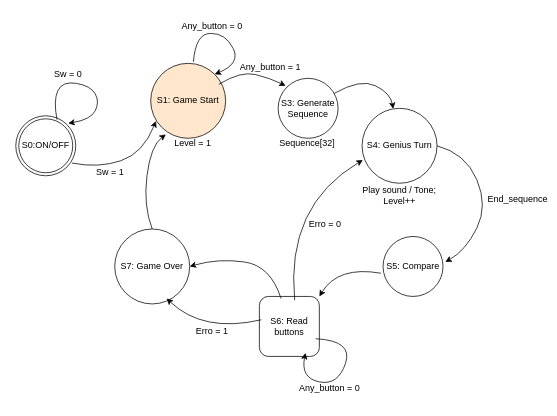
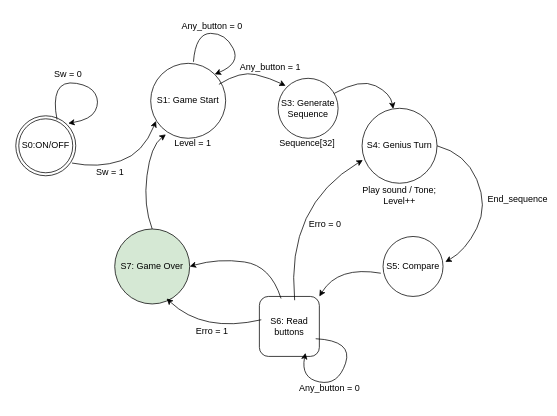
  <mxCell id="0" />
  <mxCell id="1" parent="0" />
  <mxCell id="2" value="S0:ON/OFF" style="ellipse;shape=doubleEllipse;whiteSpace=wrap;html=1;aspect=fixed;" parent="1" vertex="1"><mxGeometry x="20" y="154" width="80" height="80" as="geometry" /></mxCell>
- <mxCell id="3" value="S1: Game Start" style="ellipse;whiteSpace=wrap;html=1;aspect=fixed;fillColor=#ffe6cc;" parent="1" vertex="1"><mxGeometry x="200" y="84" width="100" height="100" as="geometry" /></mxCell>
+ <mxCell id="3" value="S1: Game Start" style="ellipse;whiteSpace=wrap;html=1;aspect=fixed;" parent="1" vertex="1"><mxGeometry x="200" y="84" width="100" height="100" as="geometry" /></mxCell>
  <mxCell id="4" value="S3: Generate Sequence" style="ellipse;whiteSpace=wrap;html=1;aspect=fixed;" parent="1" vertex="1"><mxGeometry x="370" y="104" width="80" height="80" as="geometry" /></mxCell>
  <mxCell id="5" value="S4: Genius Turn" style="ellipse;whiteSpace=wrap;html=1;aspect=fixed;" parent="1" vertex="1"><mxGeometry x="482" y="144" width="100" height="100" as="geometry" /></mxCell>
  <mxCell id="6" value="S5: Compare" style="ellipse;whiteSpace=wrap;html=1;aspect=fixed;" parent="1" vertex="1"><mxGeometry x="510" y="315" width="80" height="80" as="geometry" /></mxCell>
  <mxCell id="7" value="S6: Read buttons" style="whiteSpace=wrap;html=1;aspect=fixed;rounded=1;" parent="1" vertex="1"><mxGeometry x="345" y="395" width="80" height="80" as="geometry" /></mxCell>
- <mxCell id="8" value="S7: Game Over" style="ellipse;whiteSpace=wrap;html=1;aspect=fixed;" parent="1" vertex="1"><mxGeometry x="152" y="305" width="100" height="100" as="geometry" /></mxCell>
+ <mxCell id="8" value="S7: Game Over" style="ellipse;whiteSpace=wrap;html=1;aspect=fixed;fillColor=#d5e8d4;" parent="1" vertex="1"><mxGeometry x="152" y="305" width="100" height="100" as="geometry" /></mxCell>
  <mxCell id="9" value="" style="curved=1;endArrow=classic;html=1;exitX=0.938;exitY=0.788;exitDx=0;exitDy=0;exitPerimeter=0;entryX=0.07;entryY=0.77;entryDx=0;entryDy=0;entryPerimeter=0;" parent="1" source="2" target="3" edge="1"><mxGeometry width="50" height="50" relative="1" as="geometry"><mxPoint x="90" y="159" as="sourcePoint" /><mxPoint x="220" y="184" as="targetPoint" /><Array as="points"><mxPoint x="130" y="224" /><mxPoint x="190" y="204" /></Array></mxGeometry></mxCell>
  <mxCell id="10" value="" style="curved=1;endArrow=classic;html=1;exitX=0.91;exitY=0.28;exitDx=0;exitDy=0;entryX=0.125;entryY=0.125;entryDx=0;entryDy=0;entryPerimeter=0;exitPerimeter=0;" parent="1" source="3" target="4" edge="1"><mxGeometry width="50" height="50" relative="1" as="geometry"><mxPoint x="290" y="96" as="sourcePoint" /><mxPoint x="415" y="54" as="targetPoint" /><Array as="points"><mxPoint x="320" y="94" /><mxPoint x="360" y="104" /></Array></mxGeometry></mxCell>
  <mxCell id="11" value="" style="curved=1;endArrow=classic;html=1;" parent="1" source="4" target="5" edge="1"><mxGeometry width="50" height="50" relative="1" as="geometry"><mxPoint x="460" y="116" as="sourcePoint" /><mxPoint x="585" y="74" as="targetPoint" /><Array as="points"><mxPoint x="480" y="104" /><mxPoint x="520" y="124" /></Array></mxGeometry></mxCell>
  <mxCell id="12" value="" style="curved=1;endArrow=classic;html=1;exitX=1;exitY=0.5;exitDx=0;exitDy=0;entryX=1.038;entryY=0.425;entryDx=0;entryDy=0;entryPerimeter=0;" parent="1" source="5" target="6" edge="1"><mxGeometry width="50" height="50" relative="1" as="geometry"><mxPoint x="460" y="276" as="sourcePoint" /><mxPoint x="585" y="234" as="targetPoint" /><Array as="points"><mxPoint x="620" y="204" /><mxPoint x="650" y="274" /><mxPoint x="620" y="334" /></Array></mxGeometry></mxCell>
  <mxCell id="13" value="" style="curved=1;endArrow=classic;html=1;exitX=0.361;exitY=0.034;exitDx=0;exitDy=0;entryX=1;entryY=0.5;entryDx=0;entryDy=0;exitPerimeter=0;" parent="1" target="8" edge="1" source="7"><mxGeometry width="50" height="50" relative="1" as="geometry"><mxPoint x="590" y="363.5" as="sourcePoint" /><mxPoint x="580" y="506.5" as="targetPoint" /><Array as="points"><mxPoint x="360" y="354" /><mxPoint x="290" y="344" /></Array></mxGeometry></mxCell>
  <mxCell id="14" value="" style="curved=1;endArrow=classic;html=1;entryX=1;entryY=0;entryDx=0;entryDy=0;" parent="1" target="7" edge="1"><mxGeometry width="50" height="50" relative="1" as="geometry"><mxPoint x="507" y="364" as="sourcePoint" /><mxPoint x="392" y="398" as="targetPoint" /><Array as="points"><mxPoint x="450" y="354" /></Array></mxGeometry></mxCell>
  <mxCell id="15" value="" style="curved=1;endArrow=classic;html=1;exitX=0.032;exitY=0.389;exitDx=0;exitDy=0;entryX=0.692;entryY=0.927;entryDx=0;entryDy=0;exitPerimeter=0;entryPerimeter=0;" parent="1" source="7" target="8" edge="1"><mxGeometry width="50" height="50" relative="1" as="geometry"><mxPoint x="460" y="404" as="sourcePoint" /><mxPoint x="450" y="547" as="targetPoint" /><Array as="points"><mxPoint x="270" y="444" /></Array></mxGeometry></mxCell>
  <mxCell id="16" value="" style="curved=1;endArrow=classic;html=1;entryX=0.202;entryY=0.948;entryDx=0;entryDy=0;exitX=0.5;exitY=0;exitDx=0;exitDy=0;entryPerimeter=0;" parent="1" source="8" target="3" edge="1"><mxGeometry width="50" height="50" relative="1" as="geometry"><mxPoint x="290" y="499" as="sourcePoint" /><mxPoint x="160" y="487" as="targetPoint" /><Array as="points"><mxPoint x="190" y="274" /><mxPoint x="200" y="194" /></Array></mxGeometry></mxCell>
  <mxCell id="17" value="" style="curved=1;endArrow=classic;html=1;entryX=0.01;entryY=0.69;entryDx=0;entryDy=0;entryPerimeter=0;exitX=0.588;exitY=0.063;exitDx=0;exitDy=0;exitPerimeter=0;" parent="1" source="7" target="5" edge="1"><mxGeometry width="50" height="50" relative="1" as="geometry"><mxPoint x="374" y="394" as="sourcePoint" /><mxPoint x="338" y="199" as="targetPoint" /><Array as="points"><mxPoint x="380" y="274" /></Array></mxGeometry></mxCell>
  <mxCell id="18" value="" style="curved=1;endArrow=classic;html=1;exitX=0.57;exitY=-0.02;exitDx=0;exitDy=0;entryX=1;entryY=0;entryDx=0;entryDy=0;exitPerimeter=0;" parent="1" source="3" target="3" edge="1"><mxGeometry width="50" height="50" relative="1" as="geometry"><mxPoint x="240" y="62" as="sourcePoint" /><mxPoint x="329" y="64" as="targetPoint" /><Array as="points"><mxPoint x="260" y="44" /><mxPoint x="300" y="44" /><mxPoint x="320" y="84" /></Array></mxGeometry></mxCell>
  <mxCell id="19" value="" style="curved=1;endArrow=classic;html=1;exitX=0.939;exitY=0.705;exitDx=0;exitDy=0;exitPerimeter=0;entryX=0.768;entryY=0.942;entryDx=0;entryDy=0;entryPerimeter=0;" parent="1" source="7" target="7" edge="1"><mxGeometry width="50" height="50" relative="1" as="geometry"><mxPoint x="557" y="302" as="sourcePoint" /><mxPoint x="390" y="474" as="targetPoint" /><Array as="points"><mxPoint x="470" y="454" /><mxPoint x="450" y="514" /><mxPoint x="400" y="504" /></Array></mxGeometry></mxCell>
  <mxCell id="20" value="" style="curved=1;endArrow=classic;html=1;exitX=0.688;exitY=0.063;exitDx=0;exitDy=0;entryX=0.875;entryY=0.125;entryDx=0;entryDy=0;exitPerimeter=0;entryPerimeter=0;" parent="1" source="2" target="2" edge="1"><mxGeometry width="50" height="50" relative="1" as="geometry"><mxPoint x="80" y="150.5" as="sourcePoint" /><mxPoint x="100" y="160.5" as="targetPoint" /><Array as="points"><mxPoint x="70" y="134" /><mxPoint x="82" y="107.5" /><mxPoint x="120" y="114" /><mxPoint x="132" y="135.5" /><mxPoint x="120" y="159" /></Array></mxGeometry></mxCell>
  <mxCell id="21" value="&lt;span style=&quot;background-color: transparent;&quot;&gt;Level = 1&lt;/span&gt;" style="text;strokeColor=none;fillColor=none;html=1;whiteSpace=wrap;verticalAlign=middle;overflow=hidden;" parent="1" vertex="1"><mxGeometry x="230" y="176" width="60" height="30" as="geometry" /></mxCell>
  <mxCell id="22" value="&lt;span style=&quot;background-color: transparent;&quot;&gt;Sequence[32]&lt;/span&gt;" style="text;strokeColor=none;fillColor=none;html=1;whiteSpace=wrap;verticalAlign=middle;overflow=hidden;" parent="1" vertex="1"><mxGeometry x="370" y="176" width="80" height="30" as="geometry" /></mxCell>
  <mxCell id="23" value="&lt;span style=&quot;background-color: transparent;&quot;&gt;Play sound / Tone;&lt;/span&gt;&lt;br&gt;&lt;span style=&quot;background-color: transparent;&quot;&gt;Level++&lt;/span&gt;" style="text;strokeColor=none;fillColor=none;html=1;whiteSpace=wrap;verticalAlign=middle;overflow=hidden;align=center;" parent="1" vertex="1"><mxGeometry x="473" y="240" width="118" height="40" as="geometry" /></mxCell>
  <mxCell id="24" value="Sw = 0" style="text;html=1;align=center;verticalAlign=middle;whiteSpace=wrap;rounded=0;" parent="1" vertex="1"><mxGeometry x="60" y="84" width="60" height="30" as="geometry" /></mxCell>
  <mxCell id="25" value="Any_button = 0" style="text;html=1;align=center;verticalAlign=middle;whiteSpace=wrap;rounded=0;" parent="1" vertex="1"><mxGeometry x="239" y="20" width="86" height="30" as="geometry" /></mxCell>
  <mxCell id="26" value="Sw = 1" style="text;html=1;align=center;verticalAlign=middle;whiteSpace=wrap;rounded=0;" parent="1" vertex="1"><mxGeometry x="116" y="214" width="60" height="30" as="geometry" /></mxCell>
  <mxCell id="27" value="Any_button = 1" style="text;html=1;align=center;verticalAlign=middle;whiteSpace=wrap;rounded=0;" parent="1" vertex="1"><mxGeometry x="315" y="74" width="90" height="30" as="geometry" /></mxCell>
  <mxCell id="28" value="End_sequence" style="text;html=1;align=center;verticalAlign=middle;whiteSpace=wrap;rounded=0;" parent="1" vertex="1"><mxGeometry x="660" y="250" width="60" height="30" as="geometry" /></mxCell>
  <mxCell id="29" value="Erro = 1" style="text;html=1;align=center;verticalAlign=middle;whiteSpace=wrap;rounded=0;" parent="1" vertex="1"><mxGeometry x="252" y="426" width="60" height="30" as="geometry" /></mxCell>
  <mxCell id="30" value="Erro = 0" style="text;html=1;align=center;verticalAlign=middle;whiteSpace=wrap;rounded=0;" parent="1" vertex="1"><mxGeometry x="403" y="284" width="60" height="30" as="geometry" /></mxCell>
  <mxCell id="31" value="Any_button = 0" style="text;html=1;align=center;verticalAlign=middle;whiteSpace=wrap;rounded=0;" parent="1" vertex="1"><mxGeometry x="396" y="503" width="86" height="30" as="geometry" /></mxCell>
